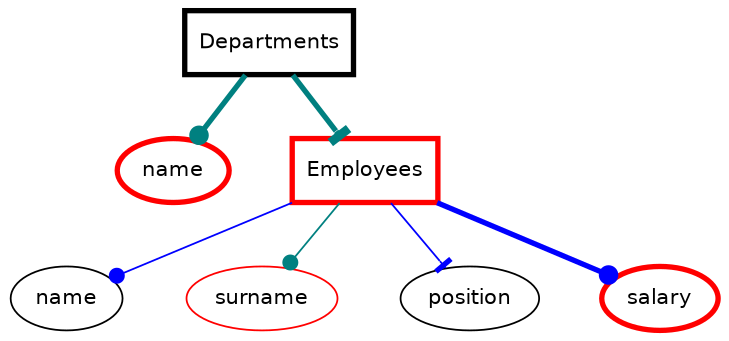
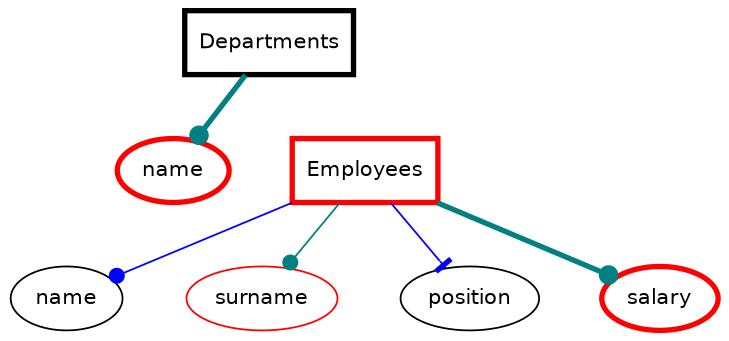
  digraph {
    nodesep=0.5
    ranksep=0.5
    node [color=red fontname="DejaVu Sans" fontsize=12 penwidth=3]
    edge [arrowhead=dot color=teal]
    n1 [color=black label=Departments shape=rectangle]
    n2 [label=name]
    n3 [label=Employees shape=rectangle]
    n4 [label=name color="" penwidth=""]
    n5 [label=surname penwidth=""]
    n6 [label=position color="" penwidth=""]
    n7 [label=salary]
    n1 -> n2 [penwidth=3]
-   n1 -> n3 [arrowhead=tee penwidth=3]
    n3 -> n4 [color=blue]
    n3 -> n5
    n3 -> n6 [arrowhead=tee color=blue]
-   n3 -> n7 [color=blue penwidth=3]
+   n3 -> n7 [penwidth=3]
  }
